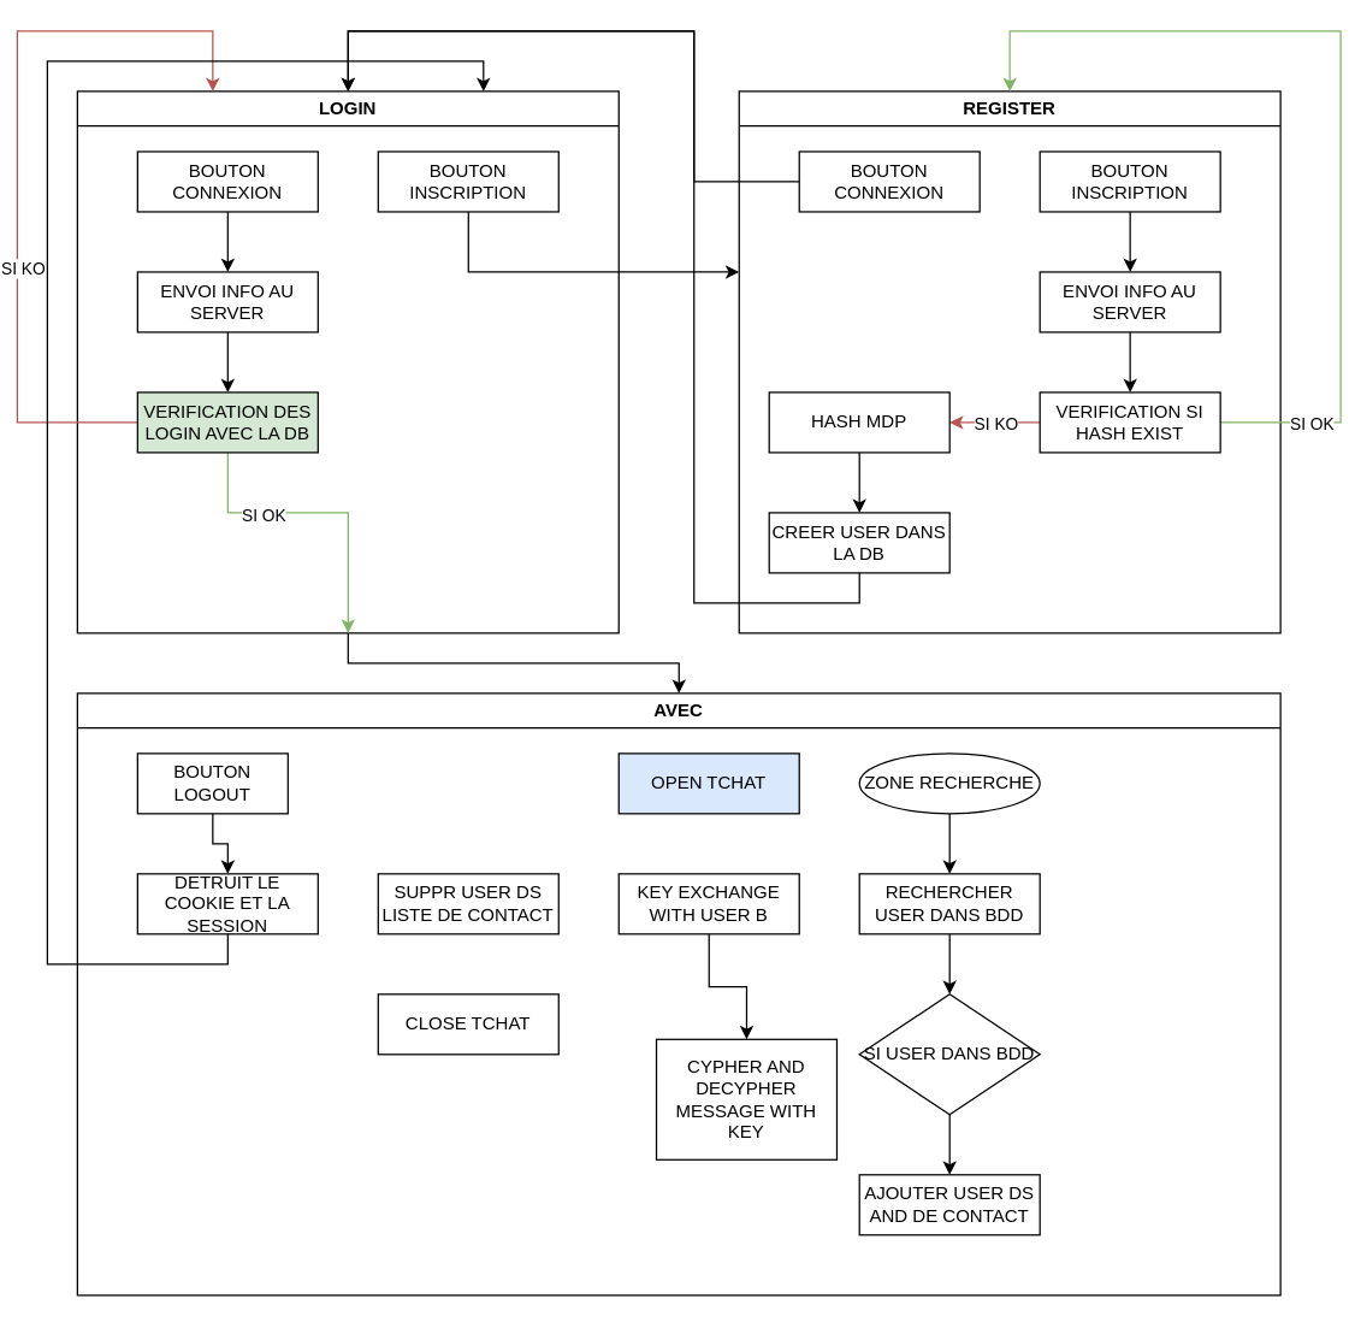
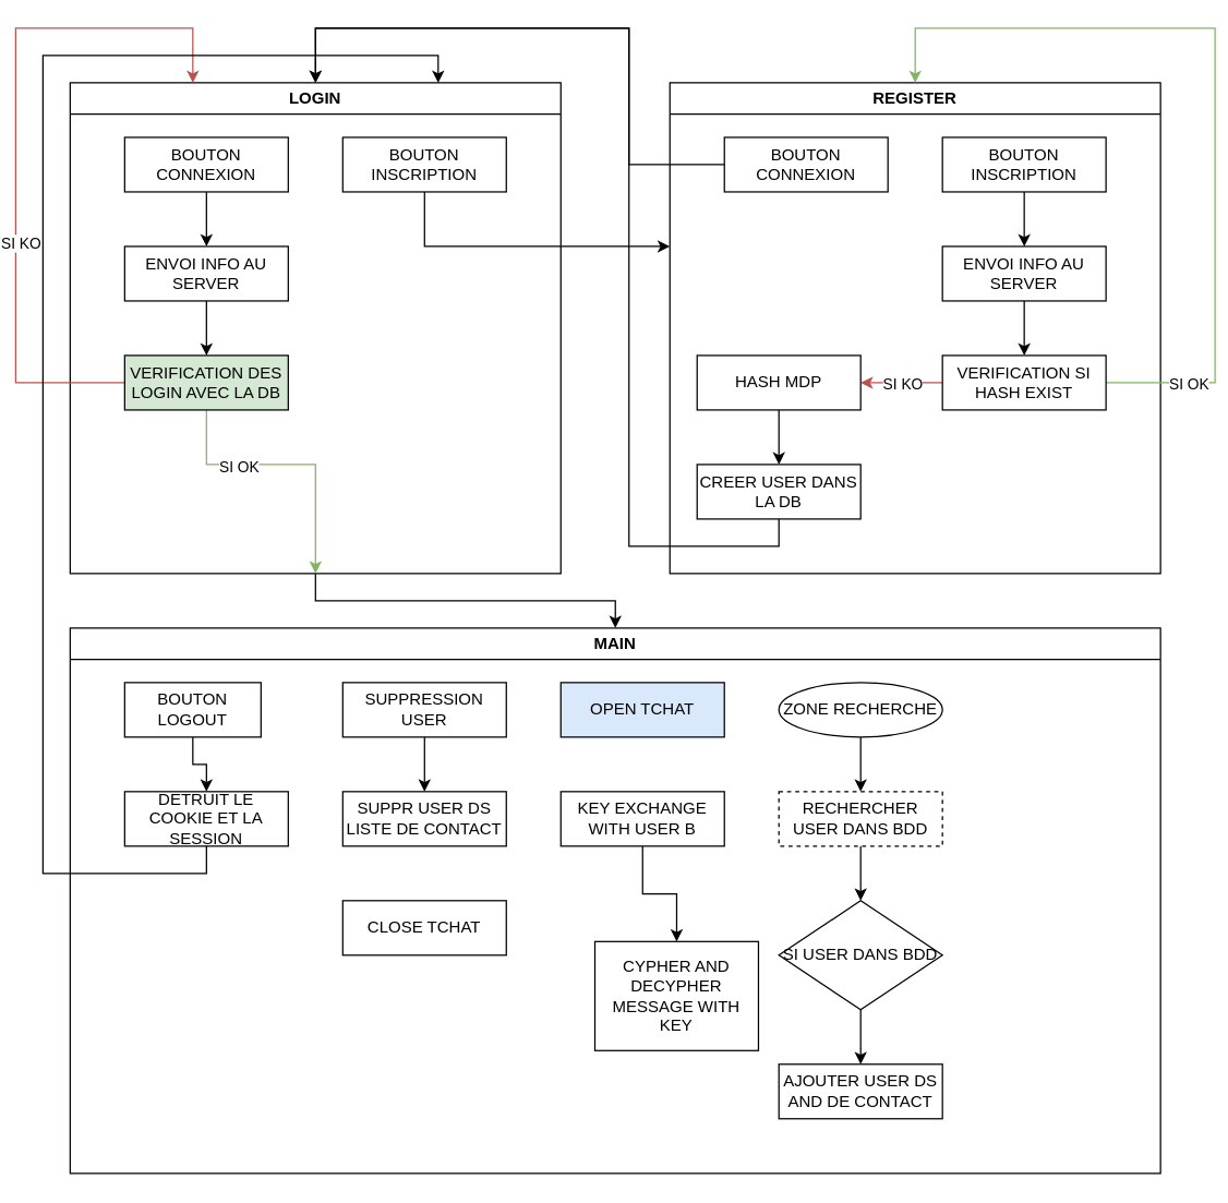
  <mxCell id="0" />
  <mxCell id="1" parent="0" />
  <mxCell id="2" style="edgeStyle=orthogonalEdgeStyle;rounded=0;orthogonalLoop=1;jettySize=auto;html=1;exitX=0.5;exitY=1;exitDx=0;exitDy=0;" edge="1" parent="1" source="3" target="14"><mxGeometry relative="1" as="geometry" /></mxCell>
  <mxCell id="3" value="LOGIN" style="swimlane;whiteSpace=wrap;html=1;" vertex="1" parent="1"><mxGeometry x="40" y="60" width="360" height="360" as="geometry"><mxRectangle x="280" y="80" width="80" height="30" as="alternateBounds" /></mxGeometry></mxCell>
  <mxCell id="4" value="" style="edgeStyle=orthogonalEdgeStyle;rounded=0;orthogonalLoop=1;jettySize=auto;html=1;" edge="1" parent="3" source="5" target="11"><mxGeometry relative="1" as="geometry" /></mxCell>
  <mxCell id="5" value="BOUTON CONNEXION" style="whiteSpace=wrap;html=1;" vertex="1" parent="3"><mxGeometry x="40" y="40" width="120" height="40" as="geometry" /></mxCell>
  <mxCell id="6" style="edgeStyle=orthogonalEdgeStyle;rounded=0;orthogonalLoop=1;jettySize=auto;html=1;exitX=0.5;exitY=1;exitDx=0;exitDy=0;fillColor=#d5e8d4;strokeColor=#82b366;" edge="1" parent="3"><mxGeometry relative="1" as="geometry"><mxPoint x="180" y="360" as="targetPoint" /><mxPoint x="100" y="240.0" as="sourcePoint" /><Array as="points"><mxPoint x="100" y="280" /><mxPoint x="180" y="280" /><mxPoint x="180" y="320" /></Array></mxGeometry></mxCell>
  <mxCell id="7" value="SI OK" style="edgeLabel;html=1;align=center;verticalAlign=middle;resizable=0;points=[];" vertex="1" connectable="0" parent="6"><mxGeometry x="-0.366" y="-1" relative="1" as="geometry"><mxPoint as="offset" /></mxGeometry></mxCell>
  <mxCell id="8" style="edgeStyle=orthogonalEdgeStyle;rounded=0;orthogonalLoop=1;jettySize=auto;html=1;exitX=0;exitY=0.5;exitDx=0;exitDy=0;entryX=0.25;entryY=0;entryDx=0;entryDy=0;fillColor=#f8cecc;strokeColor=#b85450;" edge="1" parent="3" source="13" target="3"><mxGeometry relative="1" as="geometry"><Array as="points"><mxPoint x="-40" y="220" /><mxPoint x="-40" y="-40" /><mxPoint x="90" y="-40" /></Array></mxGeometry></mxCell>
  <mxCell id="9" value="SI KO" style="edgeLabel;html=1;align=center;verticalAlign=middle;resizable=0;points=[];" vertex="1" connectable="0" parent="8"><mxGeometry x="-0.282" y="-3" relative="1" as="geometry"><mxPoint as="offset" /></mxGeometry></mxCell>
  <mxCell id="10" value="" style="edgeStyle=orthogonalEdgeStyle;rounded=0;orthogonalLoop=1;jettySize=auto;html=1;" edge="1" parent="3" source="11" target="13"><mxGeometry relative="1" as="geometry" /></mxCell>
  <mxCell id="11" value="ENVOI INFO AU SERVER" style="whiteSpace=wrap;html=1;" vertex="1" parent="3"><mxGeometry x="40" y="120" width="120" height="40" as="geometry" /></mxCell>
  <mxCell id="12" value="BOUTON INSCRIPTION" style="whiteSpace=wrap;html=1;" vertex="1" parent="3"><mxGeometry x="200" y="40" width="120" height="40" as="geometry" /></mxCell>
  <mxCell id="13" value="VERIFICATION DES LOGIN AVEC LA DB" style="whiteSpace=wrap;html=1;fillColor=#d5e8d4;" vertex="1" parent="3"><mxGeometry x="40" y="200" width="120" height="40" as="geometry" /></mxCell>
- <mxCell id="14" value="AVEC" style="swimlane;whiteSpace=wrap;html=1;" vertex="1" parent="1"><mxGeometry x="40" y="460" width="800" height="400" as="geometry" /></mxCell>
+ <mxCell id="14" value="MAIN" style="swimlane;whiteSpace=wrap;html=1;" vertex="1" parent="1"><mxGeometry x="40" y="460" width="800" height="400" as="geometry" /></mxCell>
  <mxCell id="15" value="" style="edgeStyle=orthogonalEdgeStyle;rounded=0;orthogonalLoop=1;jettySize=auto;html=1;" edge="1" parent="14" source="16" target="23"><mxGeometry relative="1" as="geometry" /></mxCell>
  <mxCell id="16" value="BOUTON LOGOUT" style="rounded=0;whiteSpace=wrap;html=1;" vertex="1" parent="14"><mxGeometry x="40" y="40" width="100" height="40" as="geometry" /></mxCell>
  <mxCell id="17" value="" style="edgeStyle=orthogonalEdgeStyle;rounded=0;orthogonalLoop=1;jettySize=auto;html=1;" edge="1" parent="14" source="18" target="25"><mxGeometry relative="1" as="geometry" /></mxCell>
  <mxCell id="18" value="ZONE RECHERCHE" style="ellipse;whiteSpace=wrap;html=1;" vertex="1" parent="14"><mxGeometry x="520" y="40" width="120" height="40" as="geometry" /></mxCell>
+ <mxCell id="19" value="" style="edgeStyle=orthogonalEdgeStyle;rounded=0;orthogonalLoop=1;jettySize=auto;html=1;" edge="1" parent="14" source="20" target="29"><mxGeometry relative="1" as="geometry" /></mxCell>
+ <mxCell id="20" value="SUPPRESSION USER" style="rounded=0;whiteSpace=wrap;html=1;" vertex="1" parent="14"><mxGeometry x="200" y="40" width="120" height="40" as="geometry" /></mxCell>
  <mxCell id="21" value="OPEN TCHAT" style="whiteSpace=wrap;html=1;fillColor=#dae8fc;" vertex="1" parent="14"><mxGeometry x="360" y="40" width="120" height="40" as="geometry" /></mxCell>
  <mxCell id="22" value="CLOSE TCHAT" style="whiteSpace=wrap;html=1;" vertex="1" parent="14"><mxGeometry x="200" y="200" width="120" height="40" as="geometry" /></mxCell>
  <mxCell id="23" value="DETRUIT LE COOKIE ET LA SESSION" style="rounded=0;whiteSpace=wrap;html=1;" vertex="1" parent="14"><mxGeometry x="40" y="120" width="120" height="40" as="geometry" /></mxCell>
  <mxCell id="24" value="" style="edgeStyle=orthogonalEdgeStyle;rounded=0;orthogonalLoop=1;jettySize=auto;html=1;entryX=0.5;entryY=0;entryDx=0;entryDy=0;" edge="1" parent="14" source="25" target="27"><mxGeometry relative="1" as="geometry"><mxPoint x="580" y="200" as="targetPoint" /></mxGeometry></mxCell>
- <mxCell id="25" value="RECHERCHER USER DANS BDD" style="rounded=0;whiteSpace=wrap;html=1;" vertex="1" parent="14"><mxGeometry x="520" y="120" width="120" height="40" as="geometry" /></mxCell>
+ <mxCell id="25" value="RECHERCHER USER DANS BDD" style="rounded=0;whiteSpace=wrap;html=1;dashed=1;" vertex="1" parent="14"><mxGeometry x="520" y="120" width="120" height="40" as="geometry" /></mxCell>
  <mxCell id="26" value="" style="edgeStyle=orthogonalEdgeStyle;rounded=0;orthogonalLoop=1;jettySize=auto;html=1;" edge="1" parent="14" source="27" target="28"><mxGeometry relative="1" as="geometry" /></mxCell>
  <mxCell id="27" value="SI USER DANS BDD" style="rhombus;whiteSpace=wrap;html=1;rounded=0;" vertex="1" parent="14"><mxGeometry x="520" y="200" width="120" height="80" as="geometry" /></mxCell>
  <mxCell id="28" value="AJOUTER USER DS AND DE CONTACT" style="whiteSpace=wrap;html=1;rounded=0;" vertex="1" parent="14"><mxGeometry x="520" y="320" width="120" height="40" as="geometry" /></mxCell>
  <mxCell id="29" value="SUPPR USER DS LISTE DE CONTACT" style="whiteSpace=wrap;html=1;rounded=0;" vertex="1" parent="14"><mxGeometry x="200" y="120" width="120" height="40" as="geometry" /></mxCell>
  <mxCell id="30" value="" style="edgeStyle=orthogonalEdgeStyle;rounded=0;orthogonalLoop=1;jettySize=auto;html=1;" edge="1" parent="14" source="31" target="32"><mxGeometry relative="1" as="geometry" /></mxCell>
  <mxCell id="31" value="KEY EXCHANGE WITH USER B" style="whiteSpace=wrap;html=1;" vertex="1" parent="14"><mxGeometry x="360" y="120" width="120" height="40" as="geometry" /></mxCell>
  <mxCell id="32" value="CYPHER AND DECYPHER MESSAGE WITH KEY" style="whiteSpace=wrap;html=1;" vertex="1" parent="14"><mxGeometry x="385" y="230" width="120" height="80" as="geometry" /></mxCell>
  <mxCell id="33" value="REGISTER" style="swimlane;whiteSpace=wrap;html=1;" vertex="1" parent="1"><mxGeometry x="480" y="60" width="360" height="360" as="geometry"><mxRectangle x="280" y="80" width="80" height="30" as="alternateBounds" /></mxGeometry></mxCell>
  <mxCell id="34" value="BOUTON CONNEXION" style="whiteSpace=wrap;html=1;" vertex="1" parent="33"><mxGeometry x="40" y="40" width="120" height="40" as="geometry" /></mxCell>
  <mxCell id="35" value="" style="edgeStyle=orthogonalEdgeStyle;rounded=0;orthogonalLoop=1;jettySize=auto;html=1;" edge="1" parent="33" source="36" target="38"><mxGeometry relative="1" as="geometry" /></mxCell>
  <mxCell id="36" value="BOUTON INSCRIPTION" style="whiteSpace=wrap;html=1;" vertex="1" parent="33"><mxGeometry x="200" y="40" width="120" height="40" as="geometry" /></mxCell>
  <mxCell id="37" value="" style="edgeStyle=orthogonalEdgeStyle;rounded=0;orthogonalLoop=1;jettySize=auto;html=1;" edge="1" parent="33" source="38" target="43"><mxGeometry relative="1" as="geometry" /></mxCell>
  <mxCell id="38" value="ENVOI INFO AU SERVER" style="whiteSpace=wrap;html=1;" vertex="1" parent="33"><mxGeometry x="200" y="120" width="120" height="40" as="geometry" /></mxCell>
  <mxCell id="39" style="edgeStyle=orthogonalEdgeStyle;rounded=0;orthogonalLoop=1;jettySize=auto;html=1;exitX=1;exitY=0.5;exitDx=0;exitDy=0;entryX=0.5;entryY=0;entryDx=0;entryDy=0;fillColor=#d5e8d4;strokeColor=#82b366;" edge="1" parent="33" source="43" target="33"><mxGeometry relative="1" as="geometry"><Array as="points"><mxPoint x="400" y="220" /><mxPoint x="400" y="-40" /><mxPoint x="180" y="-40" /></Array></mxGeometry></mxCell>
  <mxCell id="40" value="SI OK" style="edgeLabel;html=1;align=center;verticalAlign=middle;resizable=0;points=[];" vertex="1" connectable="0" parent="39"><mxGeometry x="-0.786" y="-1" relative="1" as="geometry"><mxPoint x="-4" y="-1" as="offset" /></mxGeometry></mxCell>
  <mxCell id="41" value="" style="edgeStyle=orthogonalEdgeStyle;rounded=0;orthogonalLoop=1;jettySize=auto;html=1;fillColor=#f8cecc;strokeColor=#b85450;" edge="1" parent="33" source="43" target="45"><mxGeometry relative="1" as="geometry" /></mxCell>
  <mxCell id="42" value="SI KO" style="edgeLabel;html=1;align=center;verticalAlign=middle;resizable=0;points=[];" vertex="1" connectable="0" parent="41"><mxGeometry x="0.139" y="3" relative="1" as="geometry"><mxPoint x="4" y="-3" as="offset" /></mxGeometry></mxCell>
  <mxCell id="43" value="VERIFICATION SI HASH EXIST" style="whiteSpace=wrap;html=1;" vertex="1" parent="33"><mxGeometry x="200" y="200" width="120" height="40" as="geometry" /></mxCell>
  <mxCell id="44" value="" style="edgeStyle=orthogonalEdgeStyle;rounded=0;orthogonalLoop=1;jettySize=auto;html=1;" edge="1" parent="33" source="45" target="46"><mxGeometry relative="1" as="geometry" /></mxCell>
  <mxCell id="45" value="HASH MDP" style="whiteSpace=wrap;html=1;" vertex="1" parent="33"><mxGeometry x="20" y="200" width="120" height="40" as="geometry" /></mxCell>
  <mxCell id="46" value="CREER USER DANS LA DB" style="whiteSpace=wrap;html=1;" vertex="1" parent="33"><mxGeometry x="20" y="280" width="120" height="40" as="geometry" /></mxCell>
  <mxCell id="47" value="" style="edgeStyle=orthogonalEdgeStyle;rounded=0;orthogonalLoop=1;jettySize=auto;html=1;entryX=0.5;entryY=0;entryDx=0;entryDy=0;" edge="1" parent="1" source="34" target="3"><mxGeometry relative="1" as="geometry"><mxPoint x="400" y="120" as="targetPoint" /><Array as="points"><mxPoint x="450" y="120" /><mxPoint x="450" y="20" /><mxPoint x="220" y="20" /></Array></mxGeometry></mxCell>
  <mxCell id="48" style="edgeStyle=orthogonalEdgeStyle;rounded=0;orthogonalLoop=1;jettySize=auto;html=1;exitX=0.5;exitY=1;exitDx=0;exitDy=0;" edge="1" parent="1" source="12"><mxGeometry relative="1" as="geometry"><mxPoint x="480" y="180" as="targetPoint" /><Array as="points"><mxPoint x="300" y="180" /></Array></mxGeometry></mxCell>
  <mxCell id="49" style="edgeStyle=orthogonalEdgeStyle;rounded=0;orthogonalLoop=1;jettySize=auto;html=1;exitX=0.5;exitY=1;exitDx=0;exitDy=0;entryX=0.5;entryY=0;entryDx=0;entryDy=0;" edge="1" parent="1" source="46" target="3"><mxGeometry relative="1" as="geometry"><mxPoint x="210" y="60" as="targetPoint" /><Array as="points"><mxPoint x="560" y="400" /><mxPoint x="450" y="400" /><mxPoint x="450" y="20" /><mxPoint x="220" y="20" /></Array></mxGeometry></mxCell>
  <mxCell id="50" style="edgeStyle=orthogonalEdgeStyle;rounded=0;orthogonalLoop=1;jettySize=auto;html=1;exitX=0.5;exitY=1;exitDx=0;exitDy=0;entryX=0.75;entryY=0;entryDx=0;entryDy=0;" edge="1" parent="1" source="23" target="3"><mxGeometry relative="1" as="geometry"><Array as="points"><mxPoint x="140" y="640" /><mxPoint x="20" y="640" /><mxPoint x="20" y="40" /><mxPoint x="310" y="40" /></Array></mxGeometry></mxCell>
